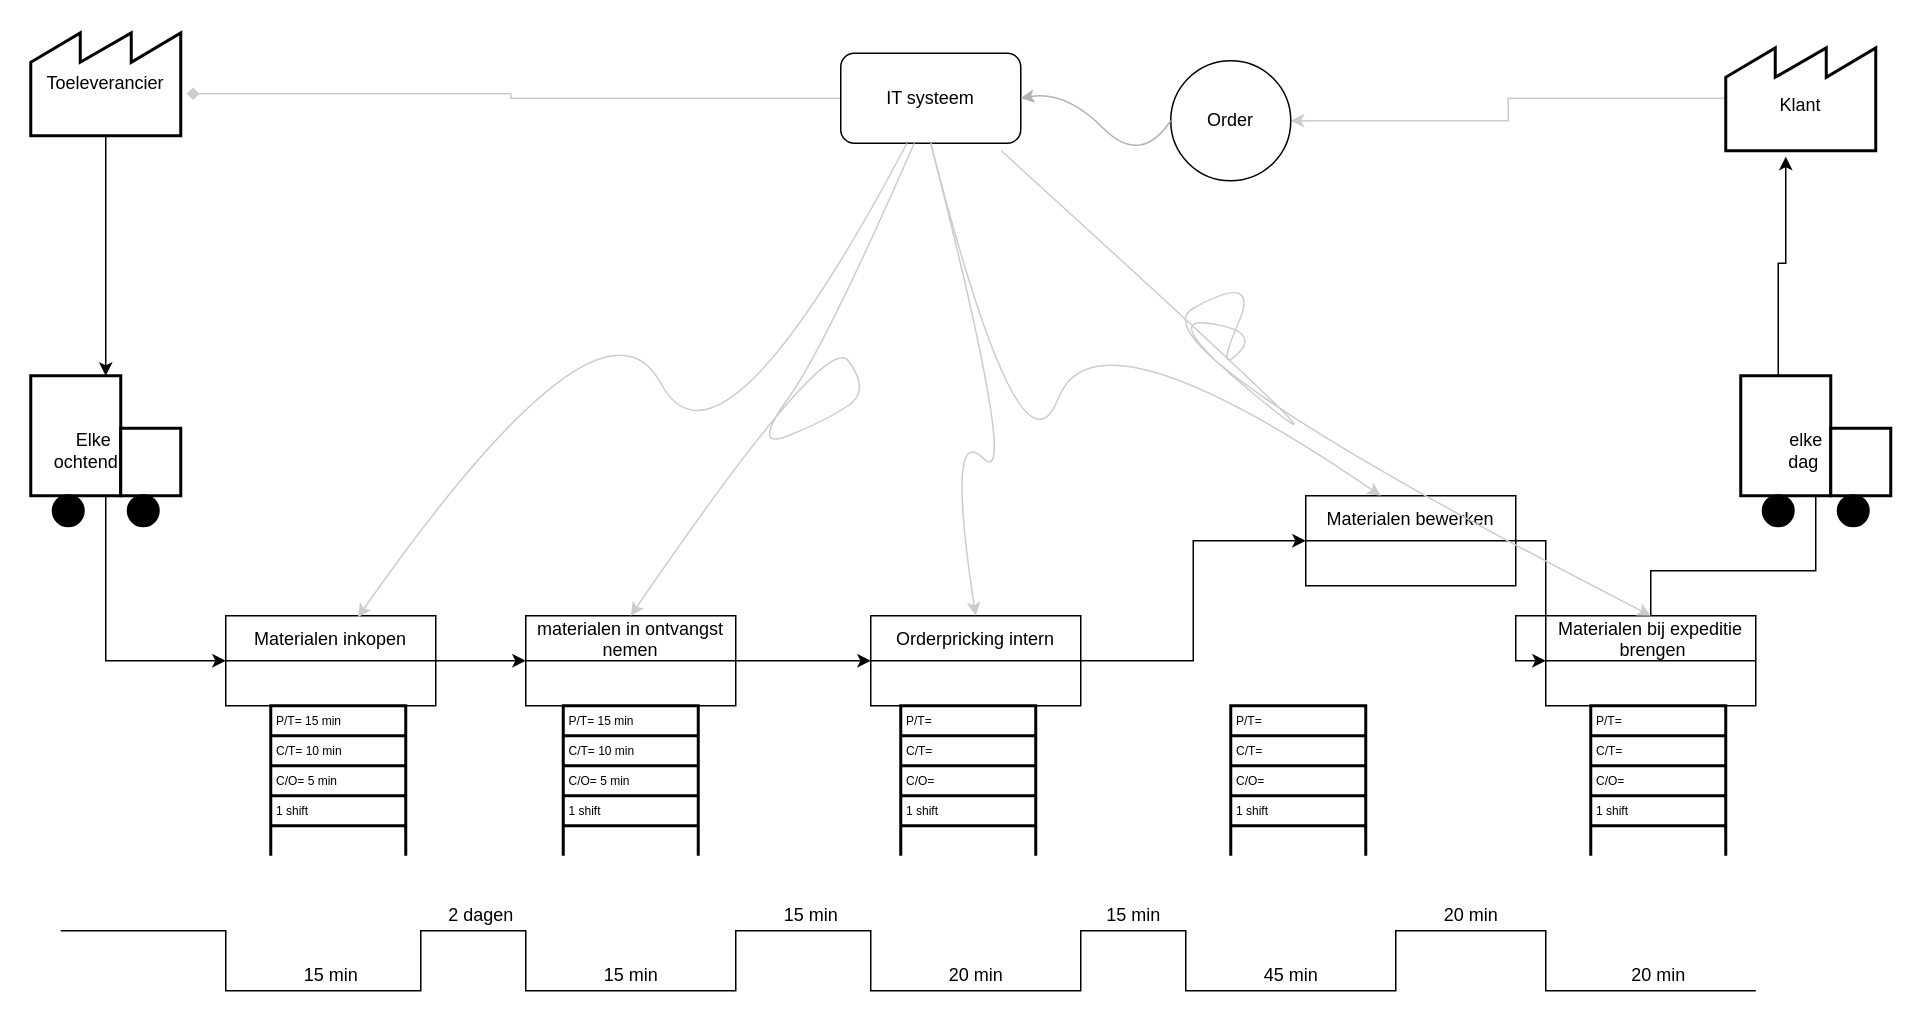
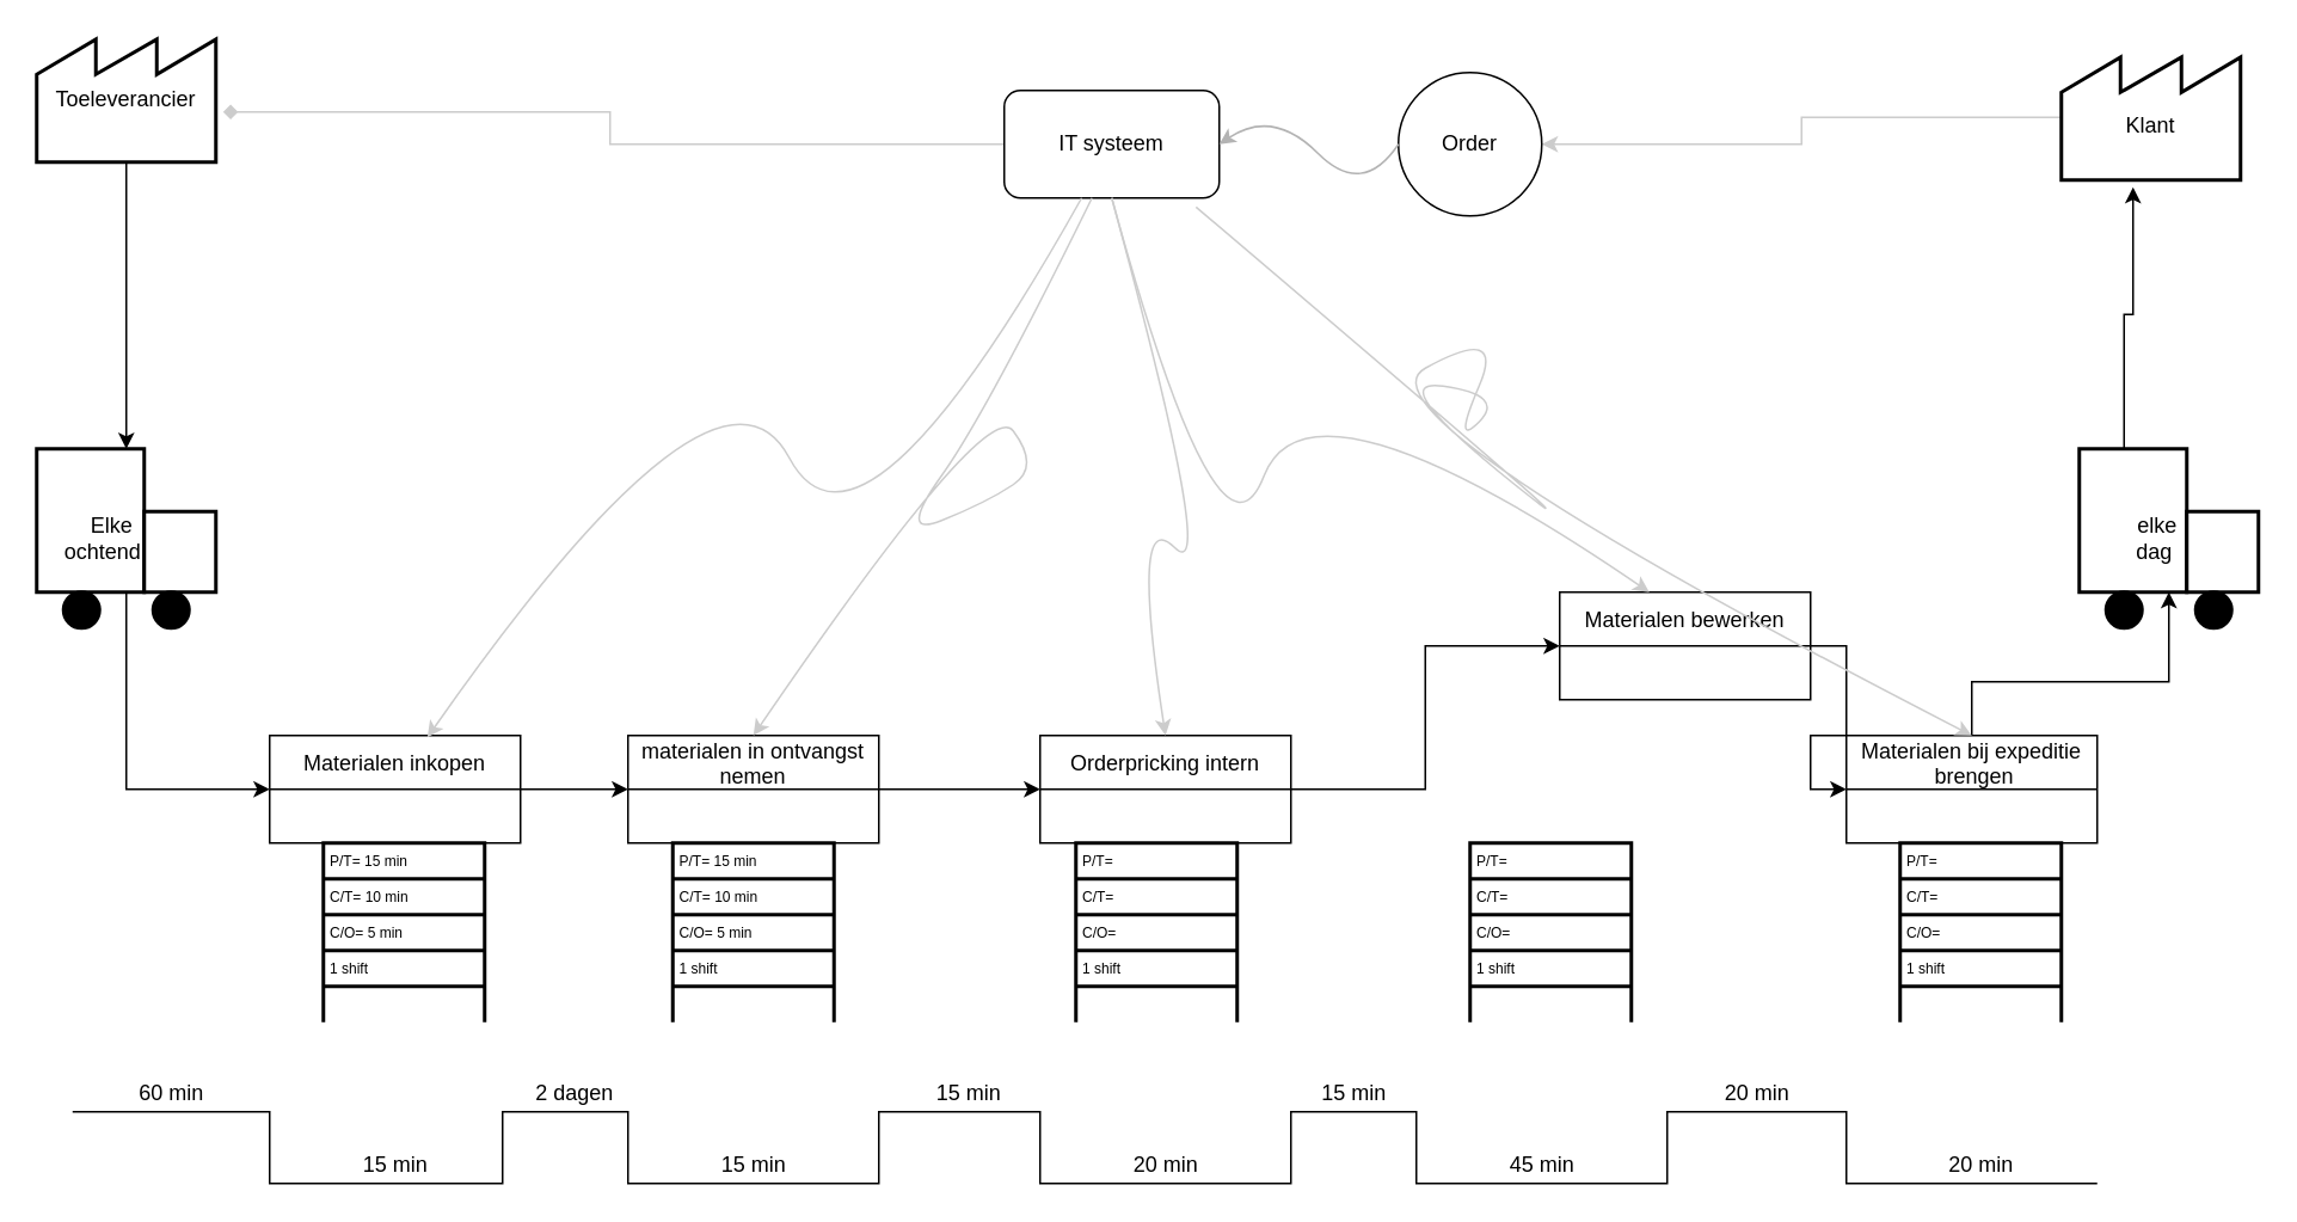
  <mxCell id="0" />
  <mxCell id="1" parent="0" />
  <mxCell id="2" style="edgeStyle=orthogonalEdgeStyle;rounded=0;orthogonalLoop=1;jettySize=auto;html=1;entryX=1.04;entryY=0.6;entryDx=0;entryDy=0;entryPerimeter=0;strokeColor=#CCCCCC;endArrow=diamond;" parent="1" source="3" target="5" edge="1"><mxGeometry relative="1" as="geometry" /></mxCell>
- <mxCell id="3" value="IT systeem" style="rounded=1;whiteSpace=wrap;html=1;" parent="1" vertex="1"><mxGeometry x="560" y="35" width="120" height="60" as="geometry" /></mxCell>
+ <mxCell id="3" value="IT systeem" style="rounded=1;whiteSpace=wrap;html=1;" parent="1" vertex="1"><mxGeometry x="560" y="50" width="120" height="60" as="geometry" /></mxCell>
  <mxCell id="4" style="edgeStyle=orthogonalEdgeStyle;rounded=0;orthogonalLoop=1;jettySize=auto;html=1;" parent="1" source="5" target="10" edge="1"><mxGeometry relative="1" as="geometry" /></mxCell>
  <mxCell id="5" value="Toeleverancier" style="strokeWidth=2;html=1;shape=mxgraph.lean_mapping.outside_sources;whiteSpace=wrap;align=center;" parent="1" vertex="1"><mxGeometry x="20" y="20" width="100" height="70" as="geometry" /></mxCell>
  <mxCell id="6" style="edgeStyle=orthogonalEdgeStyle;rounded=0;orthogonalLoop=1;jettySize=auto;html=1;strokeColor=#CCCCCC;" parent="1" source="7" target="8" edge="1"><mxGeometry relative="1" as="geometry" /></mxCell>
  <mxCell id="7" value="&lt;table cellpadding=&quot;5&quot; cellspacing=&quot;0&quot; style=&quot;font-size: 1em ; width: 100% ; height: 100%&quot;&gt;&lt;tbody&gt;&lt;tr&gt;&lt;td height=&quot;50%&quot;&gt;&lt;/td&gt;&lt;/tr&gt;&lt;tr&gt;&lt;td align=&quot;center&quot; height=&quot;50%&quot;&gt;Klant&lt;/td&gt;&lt;/tr&gt;&lt;/tbody&gt;&lt;/table&gt;" style="strokeWidth=2;html=1;shape=mxgraph.lean_mapping.outside_sources;whiteSpace=wrap;align=center;" parent="1" vertex="1"><mxGeometry x="1150" y="30" width="100" height="70" as="geometry" /></mxCell>
  <mxCell id="8" value="Order" style="ellipse;whiteSpace=wrap;html=1;aspect=fixed;" parent="1" vertex="1"><mxGeometry x="780" y="40" width="80" height="80" as="geometry" /></mxCell>
  <mxCell id="9" style="edgeStyle=orthogonalEdgeStyle;rounded=0;orthogonalLoop=1;jettySize=auto;html=1;entryX=0;entryY=0.5;entryDx=0;entryDy=0;exitX=0.5;exitY=0.8;exitDx=0;exitDy=0;exitPerimeter=0;" parent="1" source="10" target="14" edge="1"><mxGeometry relative="1" as="geometry"><Array as="points"><mxPoint x="70" y="440" /></Array></mxGeometry></mxCell>
  <mxCell id="10" value="Elke &amp;nbsp; &amp;nbsp;&amp;nbsp;&lt;br&gt;ochtend &amp;nbsp; &amp;nbsp; &amp;nbsp; &amp;nbsp;" style="strokeWidth=2;html=1;shape=mxgraph.lean_mapping.truck_shipment;" parent="1" vertex="1"><mxGeometry x="20" y="250" width="100" height="100" as="geometry" /></mxCell>
  <mxCell id="11" value="elke &amp;nbsp; &amp;nbsp;&lt;br&gt;dag &amp;nbsp; &amp;nbsp;&amp;nbsp;" style="strokeWidth=2;html=1;shape=mxgraph.lean_mapping.truck_shipment;" parent="1" vertex="1"><mxGeometry x="1160" y="250" width="100" height="100" as="geometry" /></mxCell>
  <mxCell id="12" style="edgeStyle=orthogonalEdgeStyle;rounded=0;orthogonalLoop=1;jettySize=auto;html=1;entryX=0.4;entryY=1.057;entryDx=0;entryDy=0;entryPerimeter=0;exitX=0.25;exitY=0;exitDx=0;exitDy=0;" parent="1" source="11" target="7" edge="1"><mxGeometry relative="1" as="geometry"><mxPoint x="1040" y="250" as="sourcePoint" /></mxGeometry></mxCell>
  <mxCell id="13" style="edgeStyle=orthogonalEdgeStyle;rounded=0;orthogonalLoop=1;jettySize=auto;html=1;entryX=0;entryY=0.5;entryDx=0;entryDy=0;strokeColor=#000000;" parent="1" source="14" target="24" edge="1"><mxGeometry relative="1" as="geometry" /></mxCell>
  <mxCell id="14" value="Materialen inkopen" style="swimlane;fontStyle=0;childLayout=stackLayout;horizontal=1;startSize=30;horizontalStack=0;resizeParent=1;resizeParentMax=0;resizeLast=0;collapsible=1;marginBottom=0;" parent="1" vertex="1"><mxGeometry x="150" y="410" width="140" height="60" as="geometry" /></mxCell>
  <mxCell id="15" style="edgeStyle=orthogonalEdgeStyle;rounded=0;orthogonalLoop=1;jettySize=auto;html=1;entryX=0;entryY=0.5;entryDx=0;entryDy=0;" parent="1" source="16" target="18" edge="1"><mxGeometry relative="1" as="geometry" /></mxCell>
  <mxCell id="16" value="Materialen bewerken" style="swimlane;fontStyle=0;childLayout=stackLayout;horizontal=1;startSize=30;horizontalStack=0;resizeParent=1;resizeParentMax=0;resizeLast=0;collapsible=1;marginBottom=0;" parent="1" vertex="1"><mxGeometry x="870" y="330" width="140" height="60" as="geometry" /></mxCell>
- <mxCell id="17" style="edgeStyle=orthogonalEdgeStyle;rounded=0;orthogonalLoop=1;jettySize=auto;html=1;entryX=0.5;entryY=0.8;entryDx=0;entryDy=0;entryPerimeter=0;endArrow=none;" parent="1" source="18" target="11" edge="1"><mxGeometry relative="1" as="geometry"><mxPoint x="1010" y="290" as="targetPoint" /></mxGeometry></mxCell>
+ <mxCell id="17" style="edgeStyle=orthogonalEdgeStyle;rounded=0;orthogonalLoop=1;jettySize=auto;html=1;entryX=0.5;entryY=0.8;entryDx=0;entryDy=0;entryPerimeter=0;" parent="1" source="18" target="11" edge="1"><mxGeometry relative="1" as="geometry"><mxPoint x="1010" y="290" as="targetPoint" /></mxGeometry></mxCell>
  <mxCell id="18" value="Materialen bij expeditie&#10; brengen" style="swimlane;fontStyle=0;childLayout=stackLayout;horizontal=1;startSize=30;horizontalStack=0;resizeParent=1;resizeParentMax=0;resizeLast=0;collapsible=1;marginBottom=0;" parent="1" vertex="1"><mxGeometry x="1030" y="410" width="140" height="60" as="geometry" /></mxCell>
  <mxCell id="19" value="" style="curved=1;endArrow=classic;html=1;rounded=0;entryX=0.357;entryY=0;entryDx=0;entryDy=0;entryPerimeter=0;exitX=0.5;exitY=1;exitDx=0;exitDy=0;strokeColor=#CCCCCC;" parent="1" source="3" target="16" edge="1"><mxGeometry width="50" height="50" relative="1" as="geometry"><mxPoint x="630" y="330" as="sourcePoint" /><mxPoint x="680" y="280" as="targetPoint" /><Array as="points"><mxPoint x="680" y="330" /><mxPoint x="730" y="200" /></Array></mxGeometry></mxCell>
  <mxCell id="20" value="" style="curved=1;endArrow=classic;html=1;rounded=0;entryX=0.5;entryY=0;entryDx=0;entryDy=0;exitX=0.892;exitY=1.084;exitDx=0;exitDy=0;exitPerimeter=0;strokeColor=#CCCCCC;" parent="1" source="3" target="18" edge="1"><mxGeometry width="50" height="50" relative="1" as="geometry"><mxPoint x="860" y="110" as="sourcePoint" /><mxPoint x="839.98" y="340" as="targetPoint" /><Array as="points"><mxPoint x="920" y="330" /><mxPoint x="770" y="210" /><mxPoint x="840" y="220" /><mxPoint x="810" y="250" /><mxPoint x="840" y="180" /><mxPoint x="750" y="230" /></Array></mxGeometry></mxCell>
  <mxCell id="21" value="" style="curved=1;endArrow=classic;html=1;rounded=0;entryX=0.629;entryY=0.017;entryDx=0;entryDy=0;entryPerimeter=0;strokeColor=#CCCCCC;" parent="1" source="3" target="14" edge="1"><mxGeometry width="50" height="50" relative="1" as="geometry"><mxPoint x="420" y="110" as="sourcePoint" /><mxPoint x="399.98" y="340" as="targetPoint" /><Array as="points"><mxPoint x="480" y="330" /><mxPoint x="400" y="180" /></Array></mxGeometry></mxCell>
  <mxCell id="22" value="" style="curved=1;endArrow=classic;html=1;rounded=0;entryX=1;entryY=0.5;entryDx=0;entryDy=0;exitX=0;exitY=0.5;exitDx=0;exitDy=0;fillColor=#f5f5f5;strokeColor=#B3B3B3;" parent="1" source="8" target="3" edge="1"><mxGeometry width="50" height="50" relative="1" as="geometry"><mxPoint x="710" y="110" as="sourcePoint" /><mxPoint x="760" y="60" as="targetPoint" /><Array as="points"><mxPoint x="760" y="110" /><mxPoint x="710" y="60" /></Array></mxGeometry></mxCell>
  <mxCell id="23" style="edgeStyle=orthogonalEdgeStyle;rounded=0;orthogonalLoop=1;jettySize=auto;html=1;entryX=0;entryY=0.5;entryDx=0;entryDy=0;strokeColor=#000000;" parent="1" source="24" target="27" edge="1"><mxGeometry relative="1" as="geometry" /></mxCell>
  <mxCell id="24" value="materialen in ontvangst&#10;nemen" style="swimlane;fontStyle=0;childLayout=stackLayout;horizontal=1;startSize=30;horizontalStack=0;resizeParent=1;resizeParentMax=0;resizeLast=0;collapsible=1;marginBottom=0;" parent="1" vertex="1"><mxGeometry x="350" y="410" width="140" height="60" as="geometry" /></mxCell>
  <mxCell id="25" value="" style="curved=1;endArrow=classic;html=1;rounded=0;entryX=0.5;entryY=0;entryDx=0;entryDy=0;exitX=0.408;exitY=1;exitDx=0;exitDy=0;strokeColor=#CCCCCC;exitPerimeter=0;" parent="1" source="3" target="24" edge="1"><mxGeometry width="50" height="50" relative="1" as="geometry"><mxPoint x="630" y="120" as="sourcePoint" /><mxPoint x="713.98" y="400" as="targetPoint" /><Array as="points"><mxPoint x="550" y="230" /><mxPoint x="500" y="300" /><mxPoint x="550" y="280" /><mxPoint x="580" y="260" /><mxPoint x="550" y="220" /></Array></mxGeometry></mxCell>
  <mxCell id="26" style="edgeStyle=orthogonalEdgeStyle;rounded=0;orthogonalLoop=1;jettySize=auto;html=1;entryX=0;entryY=0.5;entryDx=0;entryDy=0;strokeColor=#000000;" parent="1" source="27" target="16" edge="1"><mxGeometry relative="1" as="geometry" /></mxCell>
  <mxCell id="27" value="Orderpricking intern" style="swimlane;fontStyle=0;childLayout=stackLayout;horizontal=1;startSize=30;horizontalStack=0;resizeParent=1;resizeParentMax=0;resizeLast=0;collapsible=1;marginBottom=0;" parent="1" vertex="1"><mxGeometry x="580" y="410" width="140" height="60" as="geometry" /></mxCell>
  <mxCell id="28" value="" style="curved=1;endArrow=classic;html=1;rounded=0;strokeColor=#CCCCCC;exitX=0.5;exitY=1;exitDx=0;exitDy=0;entryX=0.5;entryY=0;entryDx=0;entryDy=0;" parent="1" source="3" target="27" edge="1"><mxGeometry width="50" height="50" relative="1" as="geometry"><mxPoint x="630" y="330" as="sourcePoint" /><mxPoint x="680" y="280" as="targetPoint" /><Array as="points"><mxPoint x="680" y="330" /><mxPoint x="630" y="280" /></Array></mxGeometry></mxCell>
  <mxCell id="29" value="" style="endArrow=none;html=1;rounded=0;strokeColor=#000000;" parent="1" edge="1"><mxGeometry width="50" height="50" relative="1" as="geometry"><mxPoint x="40" y="620" as="sourcePoint" /><mxPoint x="1170" y="660" as="targetPoint" /><Array as="points"><mxPoint x="150" y="620" /><mxPoint x="150" y="660" /><mxPoint x="280" y="660" /><mxPoint x="280" y="620" /><mxPoint x="350" y="620" /><mxPoint x="350" y="660" /><mxPoint x="490" y="660" /><mxPoint x="490" y="620" /><mxPoint x="580" y="620" /><mxPoint x="580" y="660" /><mxPoint x="720" y="660" /><mxPoint x="720" y="620" /><mxPoint x="790" y="620" /><mxPoint x="790" y="660" /><mxPoint x="930" y="660" /><mxPoint x="930" y="620" /><mxPoint x="1030" y="620" /><mxPoint x="1030" y="660" /><mxPoint x="1170" y="660" /></Array></mxGeometry></mxCell>
  <mxCell id="30" value="" style="strokeWidth=2;html=1;shape=mxgraph.lean_mapping.data_box;html=1;" vertex="1" parent="1"><mxGeometry x="180" y="470" width="90" height="100" as="geometry" /></mxCell>
  <mxCell id="31" value="P/T= 15 min" style="text;fontSize=8;spacingLeft=2;verticalAlign=middle;html=1;" vertex="1" parent="30"><mxGeometry width="90" height="20" as="geometry" /></mxCell>
  <mxCell id="32" value="C/T= 10 min" style="text;fontSize=8;spacingLeft=2;verticalAlign=middle;html=1;" vertex="1" parent="30"><mxGeometry y="20" width="90" height="20" as="geometry" /></mxCell>
  <mxCell id="33" value="C/O= 5 min" style="text;fontSize=8;spacingLeft=2;verticalAlign=middle;html=1;" vertex="1" parent="30"><mxGeometry y="40" width="90" height="20" as="geometry" /></mxCell>
  <mxCell id="34" value="1 shift" style="text;fontSize=8;spacingLeft=2;verticalAlign=middle;html=1;" vertex="1" parent="30"><mxGeometry y="60" width="90" height="20" as="geometry" /></mxCell>
  <mxCell id="35" value="" style="text;fontSize=8;spacingLeft=2;verticalAlign=middle;html=1;" vertex="1" parent="30"><mxGeometry y="80" width="90" height="20" as="geometry" /></mxCell>
  <mxCell id="36" value="" style="strokeWidth=2;html=1;shape=mxgraph.lean_mapping.data_box;html=1;" vertex="1" parent="1"><mxGeometry x="375" y="470" width="90" height="100" as="geometry" /></mxCell>
  <mxCell id="37" value="P/T= 15 min" style="text;fontSize=8;spacingLeft=2;verticalAlign=middle;html=1;" vertex="1" parent="36"><mxGeometry width="90" height="20" as="geometry" /></mxCell>
  <mxCell id="38" value="C/T= 10 min" style="text;fontSize=8;spacingLeft=2;verticalAlign=middle;html=1;" vertex="1" parent="36"><mxGeometry y="20" width="90" height="20" as="geometry" /></mxCell>
  <mxCell id="39" value="C/O= 5 min" style="text;fontSize=8;spacingLeft=2;verticalAlign=middle;html=1;" vertex="1" parent="36"><mxGeometry y="40" width="90" height="20" as="geometry" /></mxCell>
  <mxCell id="40" value="1 shift" style="text;fontSize=8;spacingLeft=2;verticalAlign=middle;html=1;" vertex="1" parent="36"><mxGeometry y="60" width="90" height="20" as="geometry" /></mxCell>
  <mxCell id="41" value="" style="text;fontSize=8;spacingLeft=2;verticalAlign=middle;html=1;" vertex="1" parent="36"><mxGeometry y="80" width="90" height="20" as="geometry" /></mxCell>
  <mxCell id="42" value="" style="strokeWidth=2;html=1;shape=mxgraph.lean_mapping.data_box;html=1;" vertex="1" parent="1"><mxGeometry x="600" y="470" width="90" height="100" as="geometry" /></mxCell>
  <mxCell id="43" value="P/T=" style="text;fontSize=8;spacingLeft=2;verticalAlign=middle;html=1;" vertex="1" parent="42"><mxGeometry width="90" height="20" as="geometry" /></mxCell>
  <mxCell id="44" value="C/T=" style="text;fontSize=8;spacingLeft=2;verticalAlign=middle;html=1;" vertex="1" parent="42"><mxGeometry y="20" width="90" height="20" as="geometry" /></mxCell>
  <mxCell id="45" value="C/O=" style="text;fontSize=8;spacingLeft=2;verticalAlign=middle;html=1;" vertex="1" parent="42"><mxGeometry y="40" width="90" height="20" as="geometry" /></mxCell>
  <mxCell id="46" value="1 shift" style="text;fontSize=8;spacingLeft=2;verticalAlign=middle;html=1;" vertex="1" parent="42"><mxGeometry y="60" width="90" height="20" as="geometry" /></mxCell>
  <mxCell id="47" value="" style="text;fontSize=8;spacingLeft=2;verticalAlign=middle;html=1;" vertex="1" parent="42"><mxGeometry y="80" width="90" height="20" as="geometry" /></mxCell>
  <mxCell id="48" value="" style="strokeWidth=2;html=1;shape=mxgraph.lean_mapping.data_box;html=1;" vertex="1" parent="1"><mxGeometry x="820" y="470" width="90" height="100" as="geometry" /></mxCell>
  <mxCell id="49" value="P/T=" style="text;fontSize=8;spacingLeft=2;verticalAlign=middle;html=1;" vertex="1" parent="48"><mxGeometry width="90" height="20" as="geometry" /></mxCell>
  <mxCell id="50" value="C/T=" style="text;fontSize=8;spacingLeft=2;verticalAlign=middle;html=1;" vertex="1" parent="48"><mxGeometry y="20" width="90" height="20" as="geometry" /></mxCell>
  <mxCell id="51" value="C/O=" style="text;fontSize=8;spacingLeft=2;verticalAlign=middle;html=1;" vertex="1" parent="48"><mxGeometry y="40" width="90" height="20" as="geometry" /></mxCell>
  <mxCell id="52" value="1 shift" style="text;fontSize=8;spacingLeft=2;verticalAlign=middle;html=1;" vertex="1" parent="48"><mxGeometry y="60" width="90" height="20" as="geometry" /></mxCell>
  <mxCell id="53" value="" style="text;fontSize=8;spacingLeft=2;verticalAlign=middle;html=1;" vertex="1" parent="48"><mxGeometry y="80" width="90" height="20" as="geometry" /></mxCell>
  <mxCell id="54" value="" style="strokeWidth=2;html=1;shape=mxgraph.lean_mapping.data_box;html=1;" vertex="1" parent="1"><mxGeometry x="1060" y="470" width="90" height="100" as="geometry" /></mxCell>
  <mxCell id="55" value="P/T=" style="text;fontSize=8;spacingLeft=2;verticalAlign=middle;html=1;" vertex="1" parent="54"><mxGeometry width="90" height="20" as="geometry" /></mxCell>
  <mxCell id="56" value="C/T=" style="text;fontSize=8;spacingLeft=2;verticalAlign=middle;html=1;" vertex="1" parent="54"><mxGeometry y="20" width="90" height="20" as="geometry" /></mxCell>
  <mxCell id="57" value="C/O=" style="text;fontSize=8;spacingLeft=2;verticalAlign=middle;html=1;" vertex="1" parent="54"><mxGeometry y="40" width="90" height="20" as="geometry" /></mxCell>
  <mxCell id="58" value="1 shift" style="text;fontSize=8;spacingLeft=2;verticalAlign=middle;html=1;" vertex="1" parent="54"><mxGeometry y="60" width="90" height="20" as="geometry" /></mxCell>
  <mxCell id="59" value="" style="text;fontSize=8;spacingLeft=2;verticalAlign=middle;html=1;" vertex="1" parent="54"><mxGeometry y="80" width="90" height="20" as="geometry" /></mxCell>
  <mxCell id="60" value="15 min" style="text;html=1;align=center;verticalAlign=middle;resizable=0;points=[];autosize=1;strokeColor=none;fillColor=none;" vertex="1" parent="1"><mxGeometry x="395" y="640" width="50" height="20" as="geometry" /></mxCell>
  <mxCell id="61" value="15 min" style="text;html=1;align=center;verticalAlign=middle;resizable=0;points=[];autosize=1;strokeColor=none;fillColor=none;" vertex="1" parent="1"><mxGeometry x="195" y="640" width="50" height="20" as="geometry" /></mxCell>
  <mxCell id="62" value="2 dagen" style="text;html=1;align=center;verticalAlign=middle;resizable=0;points=[];autosize=1;strokeColor=none;fillColor=none;" vertex="1" parent="1"><mxGeometry x="290" y="600" width="60" height="20" as="geometry" /></mxCell>
+ <mxCell id="63" value="60 min" style="text;html=1;align=center;verticalAlign=middle;resizable=0;points=[];autosize=1;strokeColor=none;fillColor=none;" vertex="1" parent="1"><mxGeometry x="70" y="600" width="50" height="20" as="geometry" /></mxCell>
  <mxCell id="64" value="45 min" style="text;html=1;align=center;verticalAlign=middle;resizable=0;points=[];autosize=1;strokeColor=none;fillColor=none;" vertex="1" parent="1"><mxGeometry x="835" y="640" width="50" height="20" as="geometry" /></mxCell>
  <mxCell id="65" value="20 min" style="text;html=1;align=center;verticalAlign=middle;resizable=0;points=[];autosize=1;strokeColor=none;fillColor=none;" vertex="1" parent="1"><mxGeometry x="1080" y="640" width="50" height="20" as="geometry" /></mxCell>
  <mxCell id="66" value="20 min" style="text;html=1;align=center;verticalAlign=middle;resizable=0;points=[];autosize=1;strokeColor=none;fillColor=none;" vertex="1" parent="1"><mxGeometry x="625" y="640" width="50" height="20" as="geometry" /></mxCell>
  <mxCell id="67" value="15 min" style="text;html=1;align=center;verticalAlign=middle;resizable=0;points=[];autosize=1;strokeColor=none;fillColor=none;" vertex="1" parent="1"><mxGeometry x="730" y="600" width="50" height="20" as="geometry" /></mxCell>
  <mxCell id="68" value="20 min" style="text;html=1;align=center;verticalAlign=middle;resizable=0;points=[];autosize=1;strokeColor=none;fillColor=none;" vertex="1" parent="1"><mxGeometry x="955" y="600" width="50" height="20" as="geometry" /></mxCell>
  <mxCell id="69" value="15 min" style="text;html=1;align=center;verticalAlign=middle;resizable=0;points=[];autosize=1;strokeColor=none;fillColor=none;" vertex="1" parent="1"><mxGeometry x="515" y="600" width="50" height="20" as="geometry" /></mxCell>
